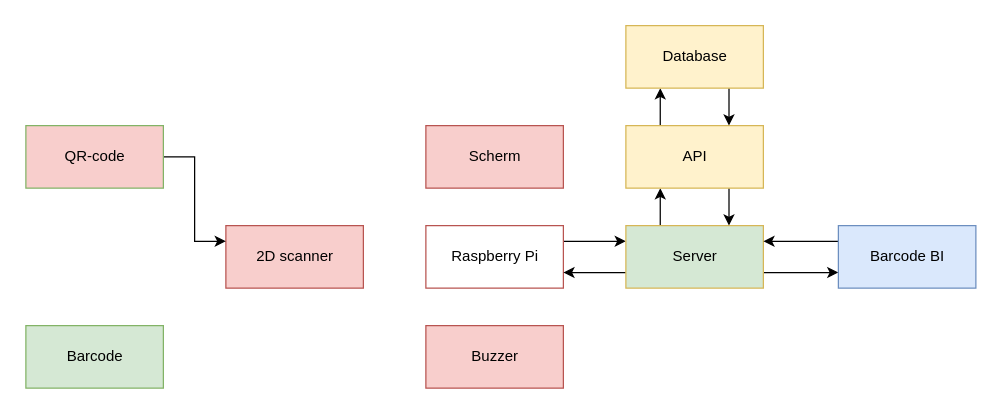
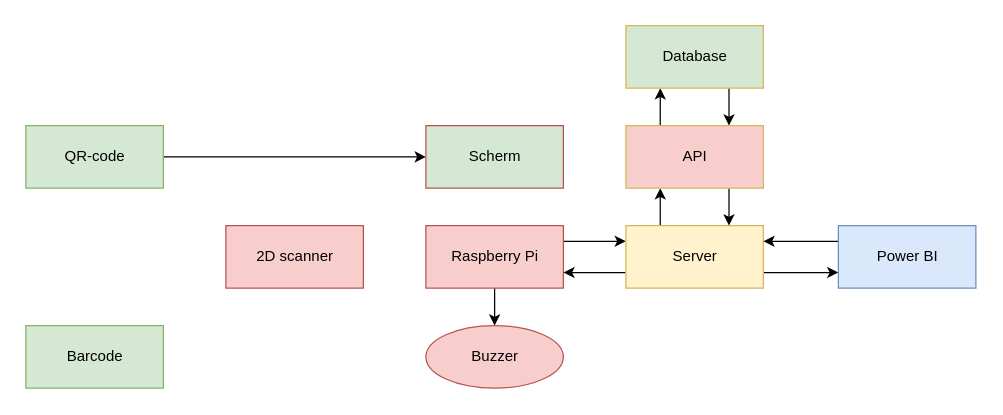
  <mxCell id="0" />
  <mxCell id="1" parent="0" />
  <mxCell id="2" value="2D scanner" style="html=1;fillColor=#f8cecc;strokeColor=#b85450;" parent="1" vertex="1"><mxGeometry x="180" y="180" width="110" height="50" as="geometry" /></mxCell>
- <mxCell id="3" style="edgeStyle=orthogonalEdgeStyle;rounded=0;orthogonalLoop=1;jettySize=auto;html=1;entryX=0;entryY=0.25;entryDx=0;entryDy=0;" parent="1" source="4" target="2" edge="1"><mxGeometry relative="1" as="geometry" /></mxCell>
- <mxCell id="4" value="QR-code" style="html=1;fillColor=#f8cecc;strokeColor=#82b366;" parent="1" vertex="1"><mxGeometry x="20" y="100" width="110" height="50" as="geometry" /></mxCell>
+ <mxCell id="3" style="edgeStyle=orthogonalEdgeStyle;rounded=0;orthogonalLoop=1;jettySize=auto;html=1;" parent="1" source="4" target="20" edge="1"><mxGeometry relative="1" as="geometry" /></mxCell>
+ <mxCell id="4" value="QR-code" style="html=1;fillColor=#d5e8d4;strokeColor=#82b366;" parent="1" vertex="1"><mxGeometry x="20" y="100" width="110" height="50" as="geometry" /></mxCell>
  <mxCell id="5" value="Barcode" style="html=1;fillColor=#d5e8d4;strokeColor=#82b366;" parent="1" vertex="1"><mxGeometry x="20" y="260" width="110" height="50" as="geometry" /></mxCell>
  <mxCell id="6" style="edgeStyle=orthogonalEdgeStyle;rounded=0;orthogonalLoop=1;jettySize=auto;html=1;exitX=1;exitY=0.25;exitDx=0;exitDy=0;entryX=0;entryY=0.25;entryDx=0;entryDy=0;" parent="1" source="8" target="12" edge="1"><mxGeometry relative="1" as="geometry" /></mxCell>
- <mxCell id="8" value="Raspberry Pi" style="html=1;fillColor=#ffffff;strokeColor=#b85450;" parent="1" vertex="1"><mxGeometry x="340" y="180" width="110" height="50" as="geometry" /></mxCell>
+ <mxCell id="7" style="edgeStyle=orthogonalEdgeStyle;rounded=0;orthogonalLoop=1;jettySize=auto;html=1;entryX=0.5;entryY=0;entryDx=0;entryDy=0;exitX=0.5;exitY=1;exitDx=0;exitDy=0;" parent="1" source="8" target="21" edge="1"><mxGeometry relative="1" as="geometry"><Array as="points"><mxPoint x="395" y="241" /><mxPoint x="395" y="241" /></Array></mxGeometry></mxCell>
+ <mxCell id="8" value="Raspberry Pi" style="html=1;fillColor=#f8cecc;strokeColor=#b85450;" parent="1" vertex="1"><mxGeometry x="340" y="180" width="110" height="50" as="geometry" /></mxCell>
  <mxCell id="9" style="edgeStyle=orthogonalEdgeStyle;rounded=0;orthogonalLoop=1;jettySize=auto;html=1;entryX=0.25;entryY=1;entryDx=0;entryDy=0;exitX=0.25;exitY=0;exitDx=0;exitDy=0;" parent="1" source="12" target="17" edge="1"><mxGeometry relative="1" as="geometry" /></mxCell>
  <mxCell id="10" style="edgeStyle=orthogonalEdgeStyle;rounded=0;orthogonalLoop=1;jettySize=auto;html=1;entryX=0;entryY=0.75;entryDx=0;entryDy=0;exitX=1;exitY=0.75;exitDx=0;exitDy=0;" parent="1" source="12" target="14" edge="1"><mxGeometry relative="1" as="geometry" /></mxCell>
  <mxCell id="11" style="edgeStyle=orthogonalEdgeStyle;rounded=0;orthogonalLoop=1;jettySize=auto;html=1;entryX=1;entryY=0.75;entryDx=0;entryDy=0;exitX=0;exitY=0.75;exitDx=0;exitDy=0;" parent="1" source="12" target="8" edge="1"><mxGeometry relative="1" as="geometry" /></mxCell>
- <mxCell id="12" value="Server" style="html=1;fillColor=#d5e8d4;strokeColor=#d6b656;" parent="1" vertex="1"><mxGeometry x="500" y="180" width="110" height="50" as="geometry" /></mxCell>
+ <mxCell id="12" value="Server" style="html=1;fillColor=#fff2cc;strokeColor=#d6b656;" parent="1" vertex="1"><mxGeometry x="500" y="180" width="110" height="50" as="geometry" /></mxCell>
  <mxCell id="13" style="edgeStyle=orthogonalEdgeStyle;rounded=0;orthogonalLoop=1;jettySize=auto;html=1;entryX=1;entryY=0.25;entryDx=0;entryDy=0;exitX=0;exitY=0.25;exitDx=0;exitDy=0;" parent="1" source="14" target="12" edge="1"><mxGeometry relative="1" as="geometry" /></mxCell>
- <mxCell id="14" value="Barcode BI" style="html=1;fillColor=#dae8fc;strokeColor=#6c8ebf;" parent="1" vertex="1"><mxGeometry x="670" y="180" width="110" height="50" as="geometry" /></mxCell>
+ <mxCell id="14" value="Power BI" style="html=1;fillColor=#dae8fc;strokeColor=#6c8ebf;" parent="1" vertex="1"><mxGeometry x="670" y="180" width="110" height="50" as="geometry" /></mxCell>
  <mxCell id="15" style="edgeStyle=orthogonalEdgeStyle;rounded=0;orthogonalLoop=1;jettySize=auto;html=1;exitX=0.75;exitY=1;exitDx=0;exitDy=0;entryX=0.75;entryY=0;entryDx=0;entryDy=0;" parent="1" source="17" target="12" edge="1"><mxGeometry relative="1" as="geometry" /></mxCell>
  <mxCell id="16" style="edgeStyle=orthogonalEdgeStyle;rounded=0;orthogonalLoop=1;jettySize=auto;html=1;entryX=0.25;entryY=1;entryDx=0;entryDy=0;exitX=0.307;exitY=0.008;exitDx=0;exitDy=0;exitPerimeter=0;" parent="1" source="17" target="19" edge="1"><mxGeometry relative="1" as="geometry" /></mxCell>
- <mxCell id="17" value="API" style="html=1;fillColor=#fff2cc;strokeColor=#d6b656;" parent="1" vertex="1"><mxGeometry x="500" y="100" width="110" height="50" as="geometry" /></mxCell>
+ <mxCell id="17" value="API" style="html=1;fillColor=#f8cecc;strokeColor=#d6b656;" parent="1" vertex="1"><mxGeometry x="500" y="100" width="110" height="50" as="geometry" /></mxCell>
  <mxCell id="18" style="edgeStyle=orthogonalEdgeStyle;rounded=0;orthogonalLoop=1;jettySize=auto;html=1;entryX=0.75;entryY=0;entryDx=0;entryDy=0;exitX=0.75;exitY=1;exitDx=0;exitDy=0;" parent="1" source="19" target="17" edge="1"><mxGeometry relative="1" as="geometry" /></mxCell>
- <mxCell id="19" value="Database" style="html=1;fillColor=#fff2cc;strokeColor=#d6b656;" parent="1" vertex="1"><mxGeometry x="500" y="20" width="110" height="50" as="geometry" /></mxCell>
- <mxCell id="20" value="Scherm" style="html=1;fillColor=#f8cecc;strokeColor=#b85450;" parent="1" vertex="1"><mxGeometry x="340" y="100" width="110" height="50" as="geometry" /></mxCell>
- <mxCell id="21" value="Buzzer" style="html=1;fillColor=#f8cecc;strokeColor=#b85450;" parent="1" vertex="1"><mxGeometry x="340" y="260" width="110" height="50" as="geometry" /></mxCell>
+ <mxCell id="19" value="Database" style="html=1;fillColor=#d5e8d4;strokeColor=#d6b656;" parent="1" vertex="1"><mxGeometry x="500" y="20" width="110" height="50" as="geometry" /></mxCell>
+ <mxCell id="20" value="Scherm" style="html=1;fillColor=#d5e8d4;strokeColor=#b85450;" parent="1" vertex="1"><mxGeometry x="340" y="100" width="110" height="50" as="geometry" /></mxCell>
+ <mxCell id="21" value="Buzzer" style="ellipse;html=1;fillColor=#f8cecc;strokeColor=#b85450;" parent="1" vertex="1"><mxGeometry x="340" y="260" width="110" height="50" as="geometry" /></mxCell>
